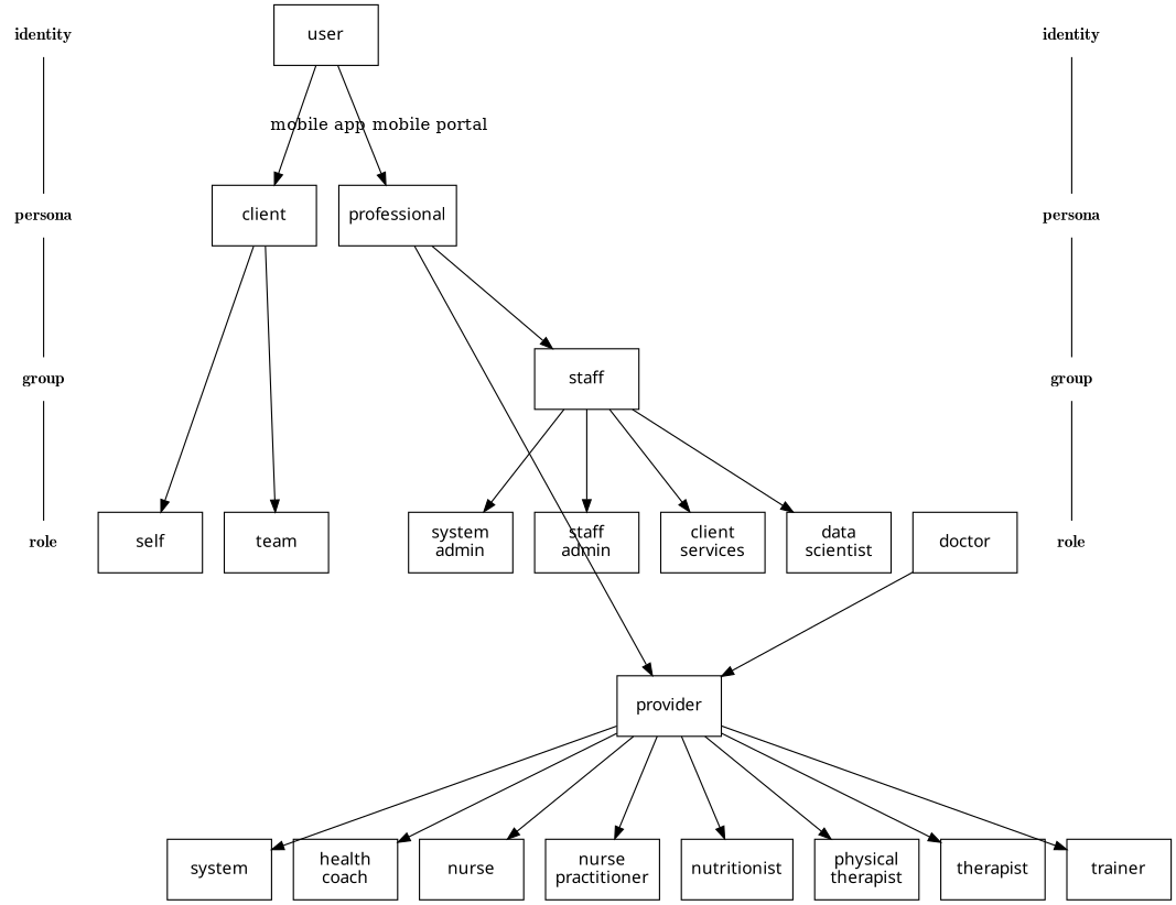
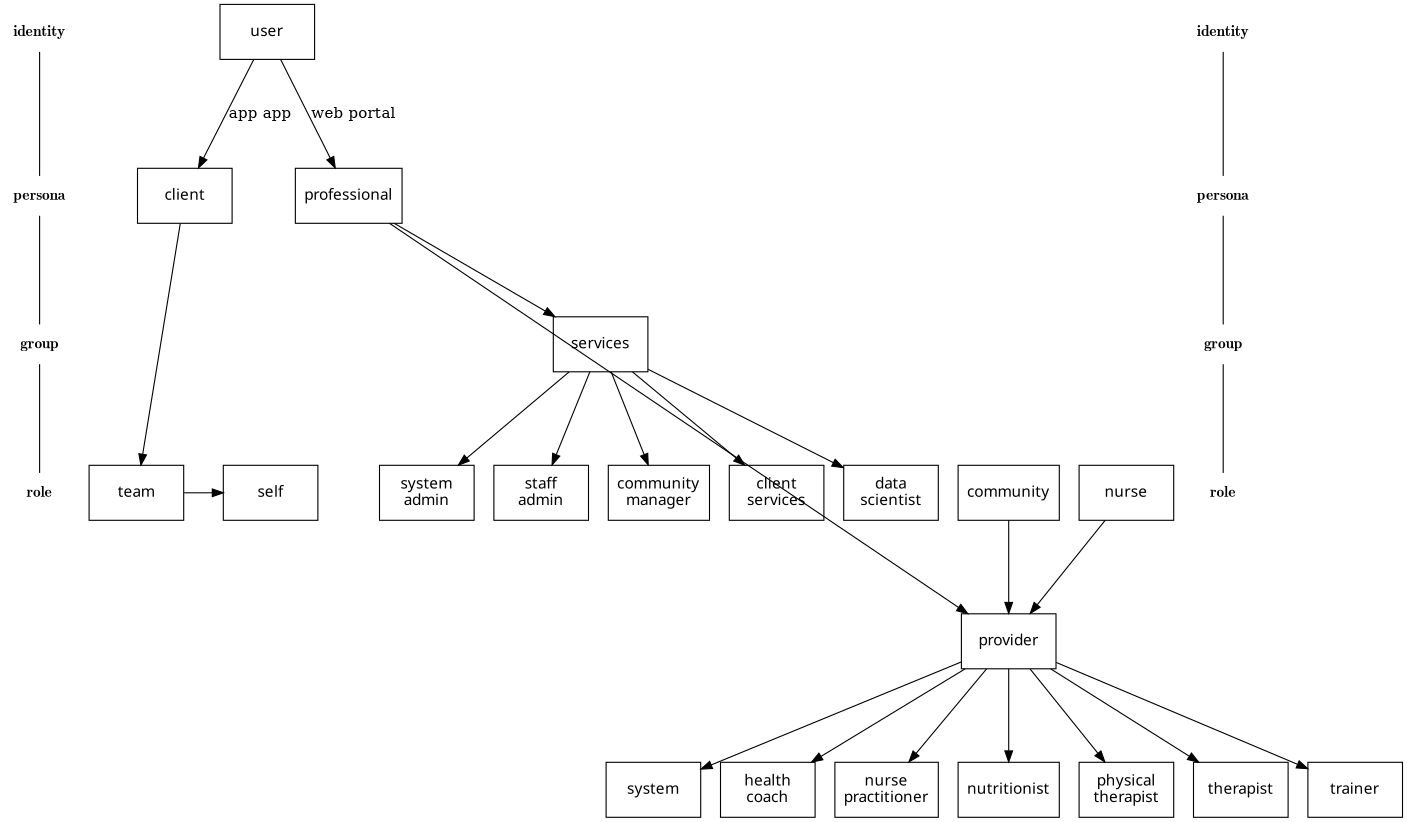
  digraph {
    ranksep=1.15
    splines=line
    node [fontname="Latin Modern Roman" shape=rectangle]
    n1 [fontname="Latin Modern Roman Demi" label=identity shape=none]
    n2 [fontname="Latin Modern Roman Demi" label=persona shape=none]
    n3 [fontname="Latin Modern Roman Demi" label=group shape=none]
    n4 [fontname="Latin Modern Roman Demi" label=role shape=none]
    client [height=0.7 width=1.2]
    professional [height=0.7 width=1.2]
    self [height=0.7 width=1.2]
    team [height=0.7 width=1.2]
-   doctor [height=0.7 width=1.2]
+   doctor [height=0.7 width=1.2 label=community]
    "system\nadmin" [height=0.7 width=1.2]
    user [height=0.7 width=1.2]
    provider [height=0.7 width=1.2]
-   staff [height=0.7 width=1.2]
+   staff [height=0.7 width=1.2 label=services]
    n14 [height=0.7 label=system width=1.2]
    "health\ncoach" [height=0.7 width=1.2]
    nurse [height=0.7 width=1.2]
    "nurse\npractitioner" [height=0.7 width=1.2]
    nutritionist [height=0.7 width=1.2]
    "physical\ntherapist" [height=0.7 width=1.2]
    therapist [height=0.7 width=1.2]
    trainer [height=0.7 width=1.2]
    "staff\nadmin" [height=0.7 width=1.2]
+   "community\nmanager" [height=0.7 width=1.2]
    "client\nservices" [height=0.7 width=1.2]
    "data\nscientist" [height=0.7 width=1.2]
    n26 [fontname="Latin Modern Roman Demi" label=identity shape=none]
    n27 [fontname="Latin Modern Roman Demi" label=persona shape=none]
    n28 [fontname="Latin Modern Roman Demi" label=group shape=none]
    n29 [fontname="Latin Modern Roman Demi" label=role shape=none]
    subgraph sub_1 {
      n1
      n2
      n3
      n4
    }
    subgraph sub_2 {
      user
      provider
      staff
      n14
      "health\ncoach"
      nurse
      "nurse\npractitioner"
      nutritionist
      "physical\ntherapist"
      therapist
      trainer
      "staff\nadmin"
+     "community\nmanager"
      "client\nservices"
      "data\nscientist"
      subgraph sub_3 {
        rank=same
        client
        professional
      }
      subgraph sub_4 {
        rank=same
        self
        team
        doctor
        "system\nadmin"
      }
    }
    subgraph sub_5 {
      n26
      n27
      n28
      n29
    }
    n1 -> n2 [arrowhead=none]
    n2 -> n3 [arrowhead=none]
    n3 -> n4 [arrowhead=none]
-   client -> self
+   team -> self
    client -> team
    professional -> provider
    professional -> staff
    doctor -> provider
-   user -> client [label="mobile app"]
-   user -> professional [label="mobile portal"]
+   user -> client [label="app app"]
+   user -> professional [label="web portal"]
    provider -> n14
    provider -> "health\ncoach"
-   provider -> nurse
+   nurse -> provider
    provider -> "nurse\npractitioner"
    provider -> nutritionist
    provider -> "physical\ntherapist"
    provider -> therapist
    provider -> trainer
    staff -> "system\nadmin"
    staff -> "staff\nadmin"
+   staff -> "community\nmanager"
    staff -> "client\nservices"
    staff -> "data\nscientist"
    n26 -> n27 [arrowhead=none]
    n27 -> n28 [arrowhead=none]
    n28 -> n29 [arrowhead=none]
  }
